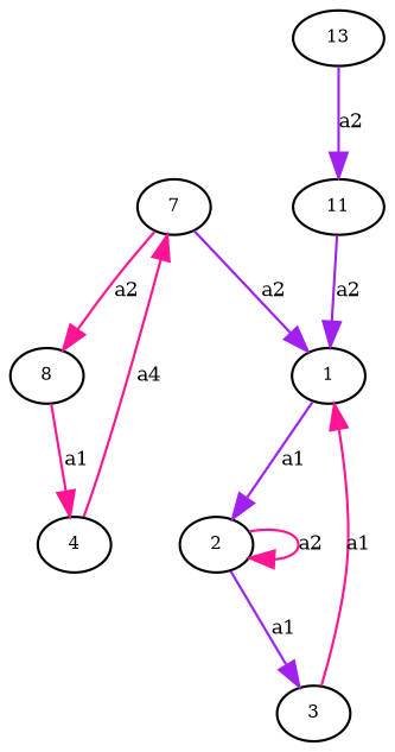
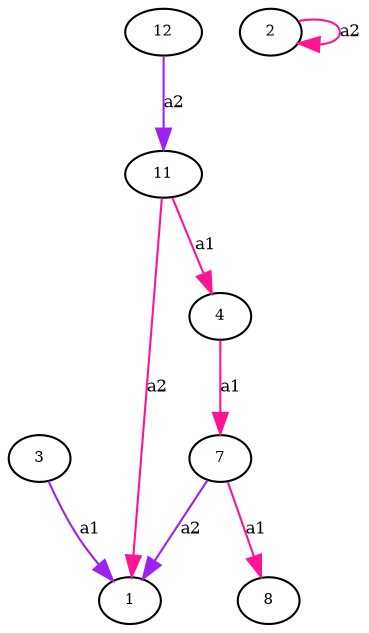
  digraph {
    node [fontsize=7]
    edge [color=purple fontsize=8]
    n1 [height=.01 label=1 width=.01]
    n2 [height=.01 label=2 width=.01]
    n3 [height=.01 label=3 width=.01]
    n4 [height=.01 label=7 width=.01]
    n5 [height=.01 label=8 width=.01]
    n6 [height=.01 label=4 width=.01]
    n7 [height=.01 label=11 width=.01]
-   n8 [height=.01 label=13 width=.01]
-   n1 -> n2 [label=a1]
+   n8 [height=.01 label=12 width=.01]
    n2 -> n2 [color=deeppink label=a2]
-   n2 -> n3 [label=a1]
-   n3 -> n1 [color=deeppink label=a1]
+   n3 -> n1 [label=a1]
    n4 -> n1 [label=a2]
-   n4 -> n5 [color=deeppink label=a2]
-   n5 -> n6 [color=deeppink label=a1]
-   n6 -> n4 [color=deeppink label=a4]
-   n7 -> n1 [label=a2]
+   n4 -> n5 [color=deeppink label=a1]
+   n7 -> n6 [color=deeppink label=a1]
+   n6 -> n4 [color=deeppink label=a1]
+   n7 -> n1 [color=deeppink label=a2]
    n8 -> n7 [label=a2]
  }
